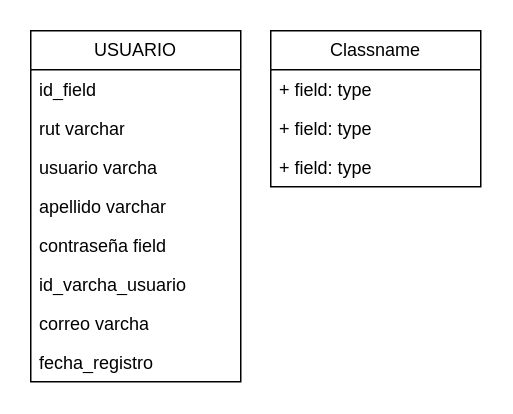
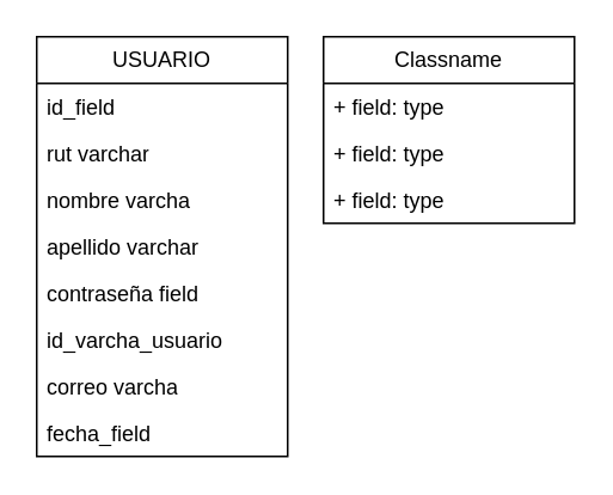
  <mxCell id="0" />
  <mxCell id="1" parent="0" />
  <mxCell id="2" value="USUARIO" style="swimlane;fontStyle=0;childLayout=stackLayout;horizontal=1;startSize=26;fillColor=none;horizontalStack=0;resizeParent=1;resizeParentMax=0;resizeLast=0;collapsible=1;marginBottom=0;whiteSpace=wrap;html=1;" vertex="1" parent="1"><mxGeometry x="20" y="20" width="140" height="234" as="geometry"><mxRectangle x="300" y="520" width="100" height="30" as="alternateBounds" /></mxGeometry></mxCell>
  <mxCell id="3" value="id_field" style="text;strokeColor=none;fillColor=none;align=left;verticalAlign=top;spacingLeft=4;spacingRight=4;overflow=hidden;rotatable=0;points=[[0,0.5],[1,0.5]];portConstraint=eastwest;whiteSpace=wrap;html=1;" vertex="1" parent="2"><mxGeometry y="26" width="140" height="26" as="geometry" /></mxCell>
  <mxCell id="4" value="rut varchar" style="text;strokeColor=none;fillColor=none;align=left;verticalAlign=top;spacingLeft=4;spacingRight=4;overflow=hidden;rotatable=0;points=[[0,0.5],[1,0.5]];portConstraint=eastwest;whiteSpace=wrap;html=1;" vertex="1" parent="2"><mxGeometry y="52" width="140" height="26" as="geometry" /></mxCell>
- <mxCell id="5" value="usuario varcha" style="text;strokeColor=none;fillColor=none;align=left;verticalAlign=top;spacingLeft=4;spacingRight=4;overflow=hidden;rotatable=0;points=[[0,0.5],[1,0.5]];portConstraint=eastwest;whiteSpace=wrap;html=1;" vertex="1" parent="2"><mxGeometry y="78" width="140" height="26" as="geometry" /></mxCell>
+ <mxCell id="5" value="nombre varcha" style="text;strokeColor=none;fillColor=none;align=left;verticalAlign=top;spacingLeft=4;spacingRight=4;overflow=hidden;rotatable=0;points=[[0,0.5],[1,0.5]];portConstraint=eastwest;whiteSpace=wrap;html=1;" vertex="1" parent="2"><mxGeometry y="78" width="140" height="26" as="geometry" /></mxCell>
  <mxCell id="6" value="apellido varchar" style="text;strokeColor=none;fillColor=none;align=left;verticalAlign=top;spacingLeft=4;spacingRight=4;overflow=hidden;rotatable=0;points=[[0,0.5],[1,0.5]];portConstraint=eastwest;whiteSpace=wrap;html=1;" vertex="1" parent="2"><mxGeometry y="104" width="140" height="26" as="geometry" /></mxCell>
  <mxCell id="7" value="contraseña field&lt;div&gt;&lt;span style=&quot;white-space: pre;&quot;&gt;&#09;&lt;/span&gt;&lt;span style=&quot;white-space: pre;&quot;&gt;&#09;&lt;/span&gt;&lt;br&gt;&lt;/div&gt;" style="text;strokeColor=none;fillColor=none;align=left;verticalAlign=top;spacingLeft=4;spacingRight=4;overflow=hidden;rotatable=0;points=[[0,0.5],[1,0.5]];portConstraint=eastwest;whiteSpace=wrap;html=1;" vertex="1" parent="2"><mxGeometry y="130" width="140" height="26" as="geometry" /></mxCell>
  <mxCell id="8" value="id_varcha_usuario" style="text;strokeColor=none;fillColor=none;align=left;verticalAlign=top;spacingLeft=4;spacingRight=4;overflow=hidden;rotatable=0;points=[[0,0.5],[1,0.5]];portConstraint=eastwest;whiteSpace=wrap;html=1;" vertex="1" parent="2"><mxGeometry y="156" width="140" height="26" as="geometry" /></mxCell>
  <mxCell id="9" value="correo varcha&lt;div&gt;&lt;br&gt;&lt;/div&gt;" style="text;strokeColor=none;fillColor=none;align=left;verticalAlign=top;spacingLeft=4;spacingRight=4;overflow=hidden;rotatable=0;points=[[0,0.5],[1,0.5]];portConstraint=eastwest;whiteSpace=wrap;html=1;" vertex="1" parent="2"><mxGeometry y="182" width="140" height="26" as="geometry" /></mxCell>
- <mxCell id="10" value="fecha_registro" style="text;strokeColor=none;fillColor=none;align=left;verticalAlign=top;spacingLeft=4;spacingRight=4;overflow=hidden;rotatable=0;points=[[0,0.5],[1,0.5]];portConstraint=eastwest;whiteSpace=wrap;html=1;" vertex="1" parent="2"><mxGeometry y="208" width="140" height="26" as="geometry" /></mxCell>
+ <mxCell id="10" value="fecha_field" style="text;strokeColor=none;fillColor=none;align=left;verticalAlign=top;spacingLeft=4;spacingRight=4;overflow=hidden;rotatable=0;points=[[0,0.5],[1,0.5]];portConstraint=eastwest;whiteSpace=wrap;html=1;" vertex="1" parent="2"><mxGeometry y="208" width="140" height="26" as="geometry" /></mxCell>
  <mxCell id="11" value="Classname" style="swimlane;fontStyle=0;childLayout=stackLayout;horizontal=1;startSize=26;fillColor=none;horizontalStack=0;resizeParent=1;resizeParentMax=0;resizeLast=0;collapsible=1;marginBottom=0;whiteSpace=wrap;html=1;" vertex="1" parent="1"><mxGeometry x="180" y="20" width="140" height="104" as="geometry" /></mxCell>
  <mxCell id="12" value="+ field: type" style="text;strokeColor=none;fillColor=none;align=left;verticalAlign=top;spacingLeft=4;spacingRight=4;overflow=hidden;rotatable=0;points=[[0,0.5],[1,0.5]];portConstraint=eastwest;whiteSpace=wrap;html=1;" vertex="1" parent="11"><mxGeometry y="26" width="140" height="26" as="geometry" /></mxCell>
  <mxCell id="13" value="+ field: type" style="text;strokeColor=none;fillColor=none;align=left;verticalAlign=top;spacingLeft=4;spacingRight=4;overflow=hidden;rotatable=0;points=[[0,0.5],[1,0.5]];portConstraint=eastwest;whiteSpace=wrap;html=1;" vertex="1" parent="11"><mxGeometry y="52" width="140" height="26" as="geometry" /></mxCell>
  <mxCell id="14" value="+ field: type" style="text;strokeColor=none;fillColor=none;align=left;verticalAlign=top;spacingLeft=4;spacingRight=4;overflow=hidden;rotatable=0;points=[[0,0.5],[1,0.5]];portConstraint=eastwest;whiteSpace=wrap;html=1;" vertex="1" parent="11"><mxGeometry y="78" width="140" height="26" as="geometry" /></mxCell>
